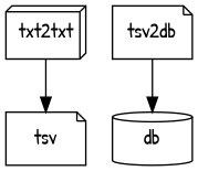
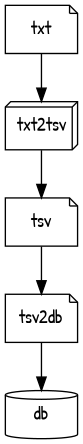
  digraph {
    fontname="Patrick Hand"
    rankdir=TB
    node [fontname="Patrick Hand" shape=note]
    edge [fontname="Patrick Hand"]
-   txt2tsv [shape=box3d label=txt2txt]
+   txt
+   txt2tsv [shape=box3d]
    tsv
    tsv2db
    db [shape=cylinder]
+   txt -> txt2tsv
    txt2tsv -> tsv
+   tsv -> tsv2db
    tsv2db -> db
  }
